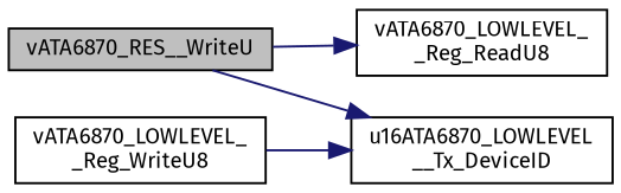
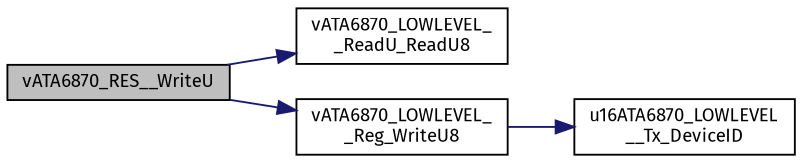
  digraph {
    fontname="Fira Sans"
    rankdir=LR
    node [color=black fillcolor=white fontname="Fira Sans" fontsize=10 shape=record style=filled]
    edge [color=midnightblue fontname="Fira Sans" fontsize=10 labelfontname=Helvetica labelfontsize=10 style=solid]
    n1 [fillcolor=grey75 fontcolor=black height=0.2 label=vATA6870_RES__WriteU width=0.4]
-   n2 [height=0.2 label="vATA6870_LOWLEVEL_\l_Reg_ReadU8" width=0.4]
+   n2 [height=0.2 label="vATA6870_LOWLEVEL_\l_ReadU_ReadU8" width=0.4]
    n3 [height=0.2 label="vATA6870_LOWLEVEL_\l_Reg_WriteU8" width=0.4]
    n4 [height=0.2 label="u16ATA6870_LOWLEVEL\l__Tx_DeviceID" width=0.4]
    n1 -> n2
-   n1 -> n4
+   n1 -> n3
    n3 -> n4
  }
